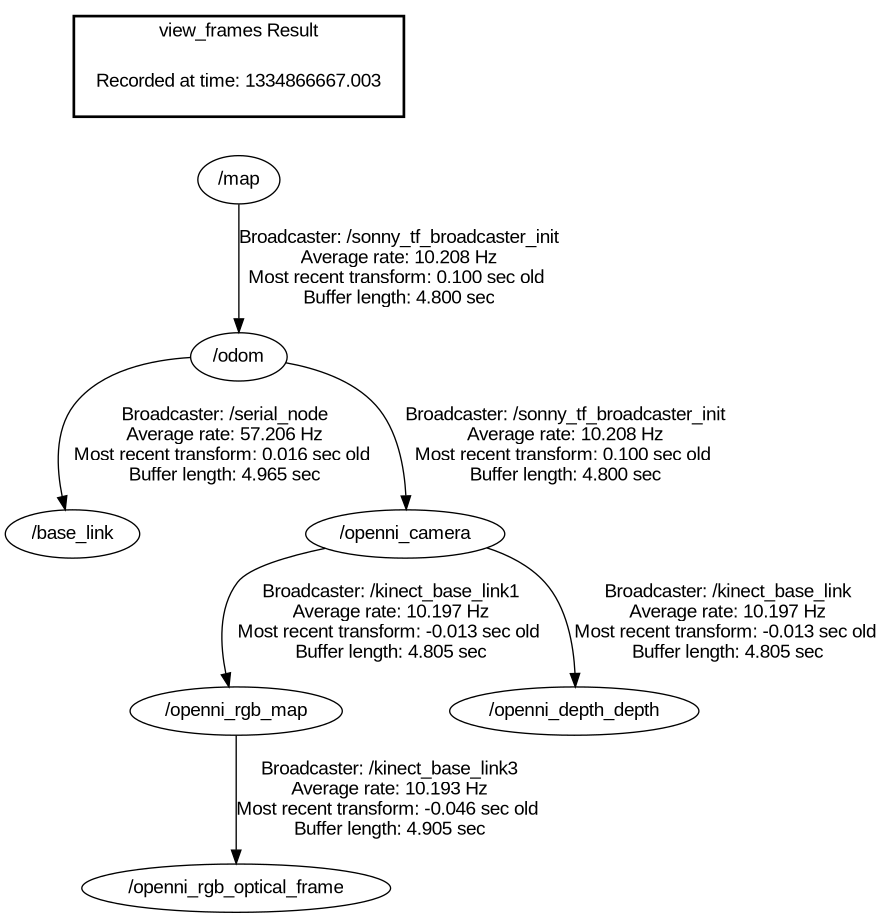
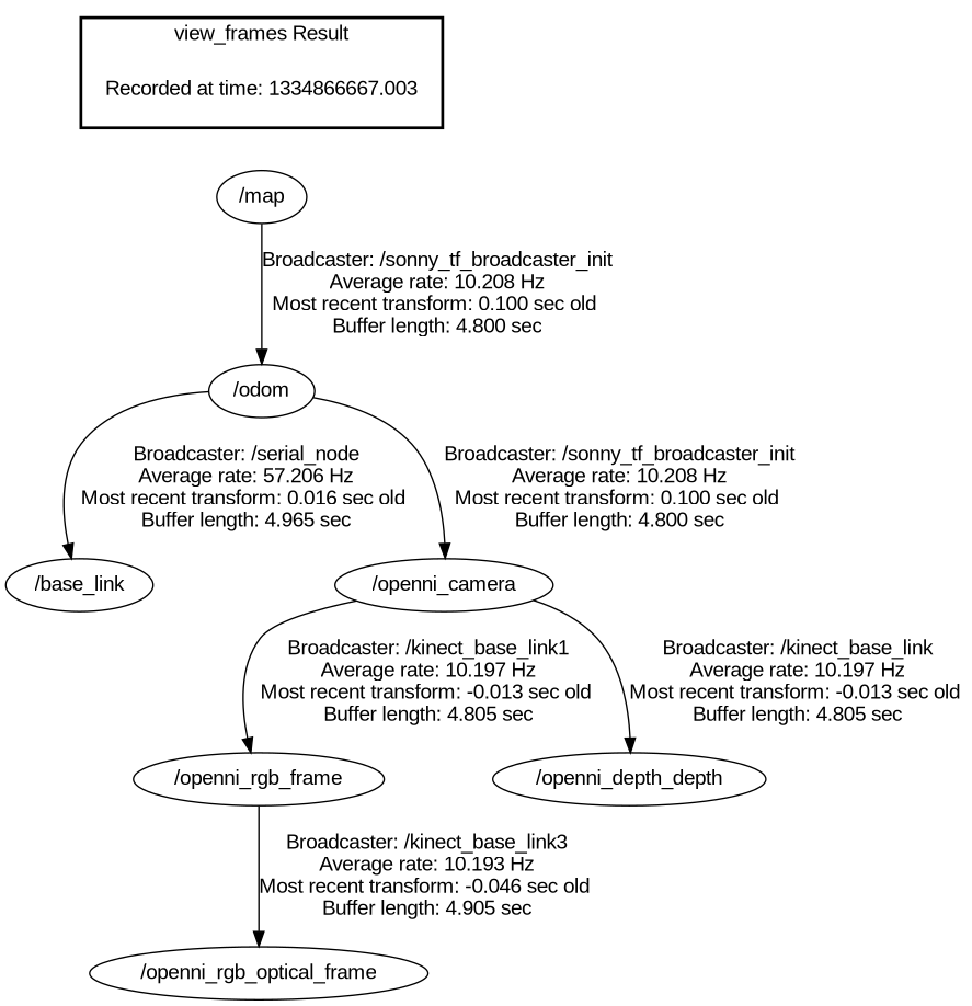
  digraph {
    fontname="Liberation Sans"
    node [fontname="Liberation Sans"]
    edge [fontname="Liberation Sans"]
    "Recorded at time: 1334866667.003" [shape=plaintext]
    "/map"
    "/odom"
    "/base_link"
    "/openni_camera"
-   "/openni_rgb_frame" [label="/openni_rgb_map"]
+   "/openni_rgb_frame"
    n7 [label="/openni_depth_depth"]
    "/openni_rgb_optical_frame"
    subgraph cluster_1 {
      color=black
      label="view_frames Result"
      style=bold
      "Recorded at time: 1334866667.003"
    }
    "Recorded at time: 1334866667.003" -> "/map" [style=invis]
    "/map" -> "/odom" [label="Broadcaster: /sonny_tf_broadcaster_init\nAverage rate: 10.208 Hz\nMost recent transform: 0.100 sec old \nBuffer length: 4.800 sec\n"]
    "/odom" -> "/base_link" [label="Broadcaster: /serial_node\nAverage rate: 57.206 Hz\nMost recent transform: 0.016 sec old \nBuffer length: 4.965 sec\n"]
    "/odom" -> "/openni_camera" [label="Broadcaster: /sonny_tf_broadcaster_init\nAverage rate: 10.208 Hz\nMost recent transform: 0.100 sec old \nBuffer length: 4.800 sec\n"]
    "/openni_camera" -> "/openni_rgb_frame" [label="Broadcaster: /kinect_base_link1\nAverage rate: 10.197 Hz\nMost recent transform: -0.013 sec old \nBuffer length: 4.805 sec\n"]
    "/openni_camera" -> n7 [label="Broadcaster: /kinect_base_link\nAverage rate: 10.197 Hz\nMost recent transform: -0.013 sec old \nBuffer length: 4.805 sec\n"]
    "/openni_rgb_frame" -> "/openni_rgb_optical_frame" [label="Broadcaster: /kinect_base_link3\nAverage rate: 10.193 Hz\nMost recent transform: -0.046 sec old \nBuffer length: 4.905 sec\n"]
  }
